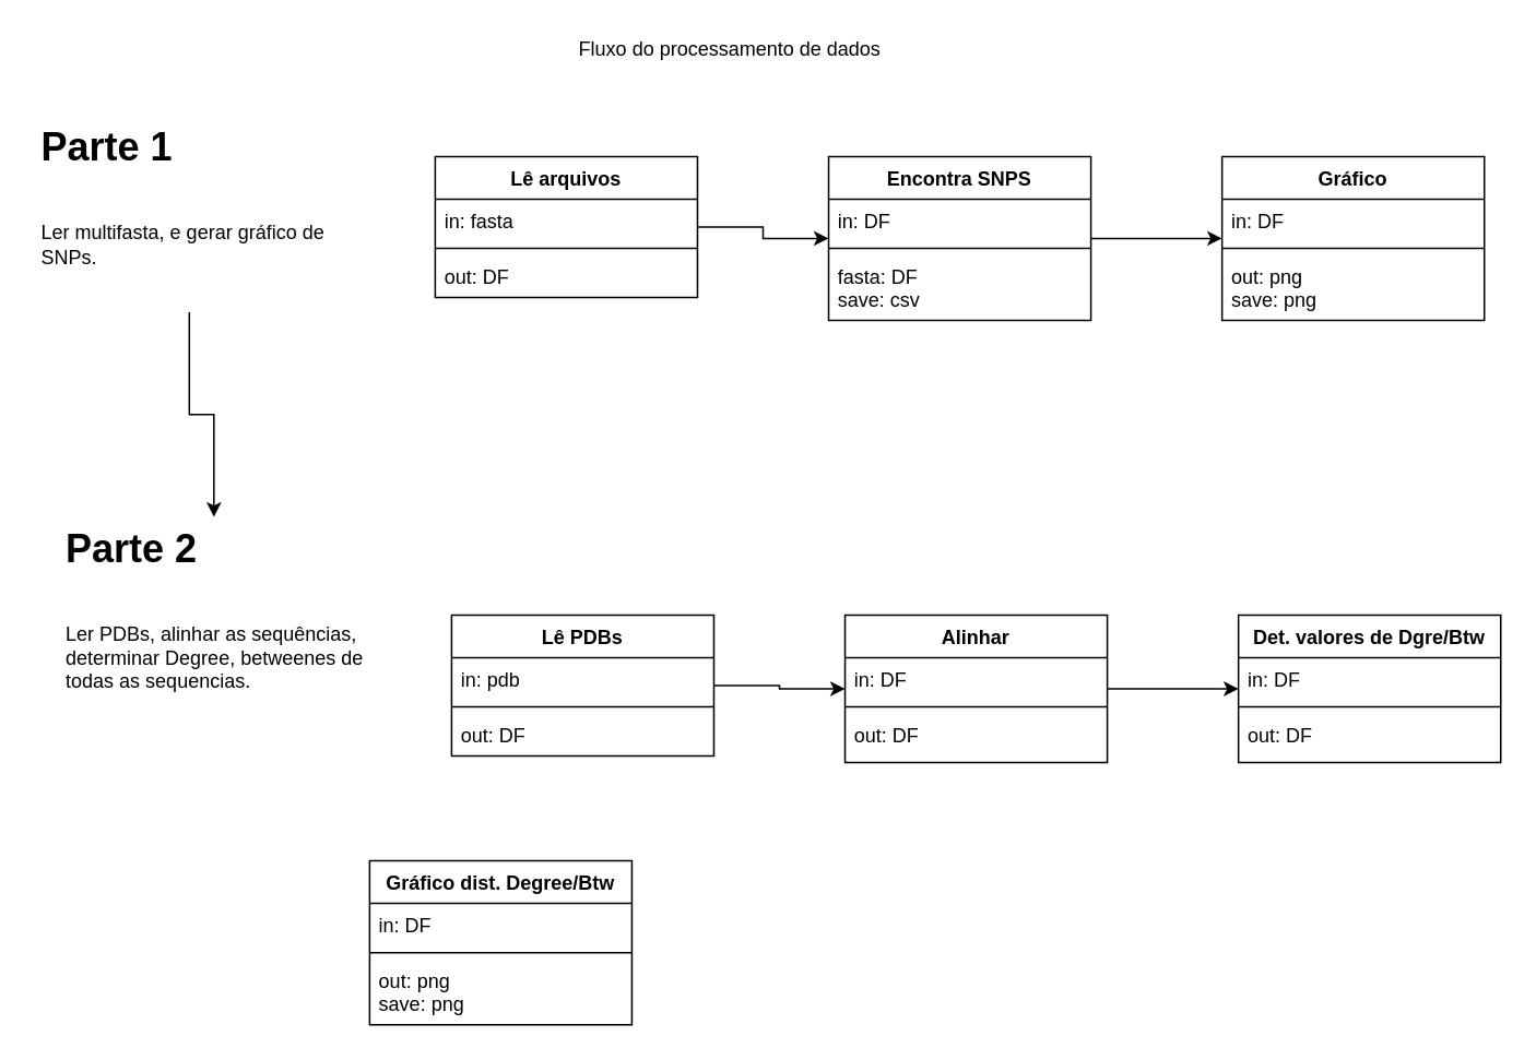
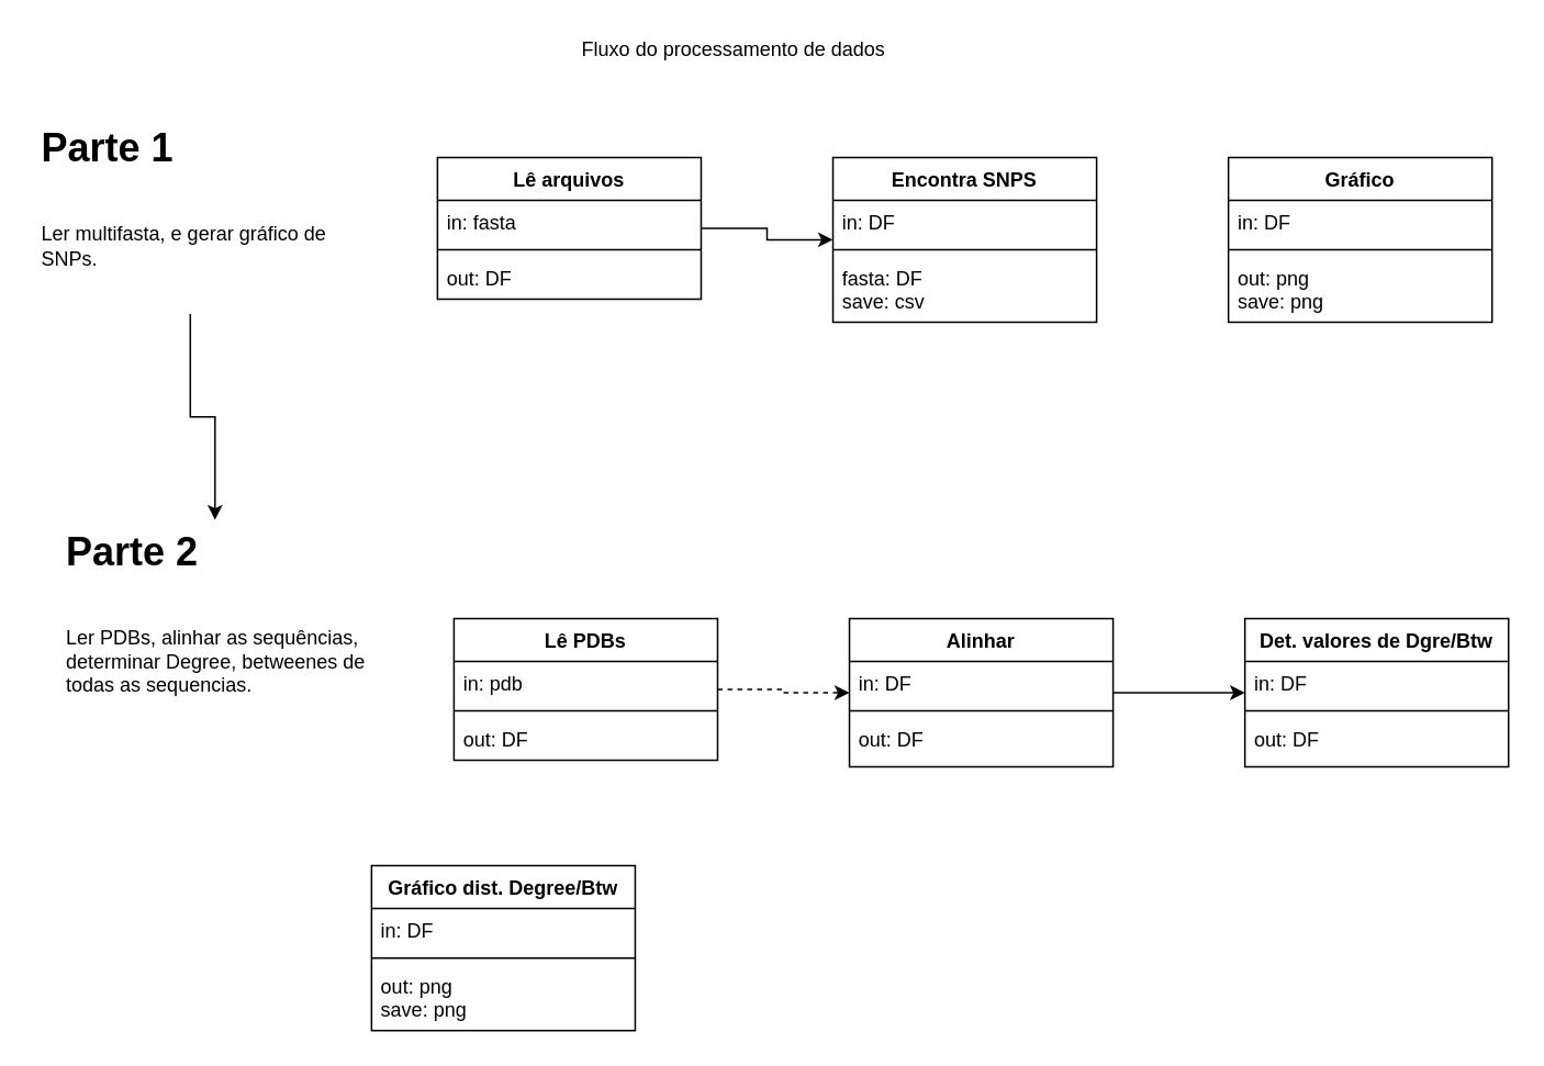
  <mxCell id="0" />
  <mxCell id="1" parent="0" />
  <mxCell id="2" value="Fluxo do processamento de dados" style="text;html=1;strokeColor=none;fillColor=none;align=center;verticalAlign=middle;whiteSpace=wrap;rounded=0;" vertex="1" parent="1"><mxGeometry x="325" y="20" width="240" height="20" as="geometry" /></mxCell>
  <mxCell id="3" value="" style="edgeStyle=orthogonalEdgeStyle;rounded=0;orthogonalLoop=1;jettySize=auto;html=1;" edge="1" parent="1" source="4" target="5"><mxGeometry relative="1" as="geometry" /></mxCell>
  <mxCell id="4" value="&lt;h1&gt;Parte 1&lt;/h1&gt;&lt;div&gt;&lt;br&gt;&lt;/div&gt;&lt;div&gt;Ler multifasta, e gerar gráfico de SNPs.&lt;/div&gt;" style="text;html=1;strokeColor=none;fillColor=none;spacing=5;spacingTop=-20;whiteSpace=wrap;overflow=hidden;rounded=0;" vertex="1" parent="1"><mxGeometry x="20" y="70" width="190" height="120" as="geometry" /></mxCell>
  <mxCell id="5" value="&lt;h1&gt;Parte 2&lt;/h1&gt;&lt;div&gt;&lt;br&gt;&lt;/div&gt;&lt;div&gt;Ler PDBs, alinhar as sequências, determinar Degree, betweenes de todas as sequencias.&amp;nbsp;&amp;nbsp;&lt;/div&gt;" style="text;html=1;strokeColor=none;fillColor=none;spacing=5;spacingTop=-20;whiteSpace=wrap;overflow=hidden;rounded=0;" vertex="1" parent="1"><mxGeometry x="35" y="315" width="190" height="120" as="geometry" /></mxCell>
  <mxCell id="6" value="" style="edgeStyle=orthogonalEdgeStyle;rounded=0;orthogonalLoop=1;jettySize=auto;html=1;" edge="1" parent="1" source="7" target="12"><mxGeometry relative="1" as="geometry" /></mxCell>
  <mxCell id="7" value="Lê arquivos" style="swimlane;fontStyle=1;align=center;verticalAlign=top;childLayout=stackLayout;horizontal=1;startSize=26;horizontalStack=0;resizeParent=1;resizeParentMax=0;resizeLast=0;collapsible=1;marginBottom=0;" vertex="1" parent="1"><mxGeometry x="265" y="95" width="160" height="86" as="geometry" /></mxCell>
  <mxCell id="8" value="in: fasta" style="text;strokeColor=none;fillColor=none;align=left;verticalAlign=top;spacingLeft=4;spacingRight=4;overflow=hidden;rotatable=0;points=[[0,0.5],[1,0.5]];portConstraint=eastwest;" vertex="1" parent="7"><mxGeometry y="26" width="160" height="26" as="geometry" /></mxCell>
  <mxCell id="9" value="" style="line;strokeWidth=1;fillColor=none;align=left;verticalAlign=middle;spacingTop=-1;spacingLeft=3;spacingRight=3;rotatable=0;labelPosition=right;points=[];portConstraint=eastwest;" vertex="1" parent="7"><mxGeometry y="52" width="160" height="8" as="geometry" /></mxCell>
  <mxCell id="10" value="out: DF" style="text;strokeColor=none;fillColor=none;align=left;verticalAlign=top;spacingLeft=4;spacingRight=4;overflow=hidden;rotatable=0;points=[[0,0.5],[1,0.5]];portConstraint=eastwest;" vertex="1" parent="7"><mxGeometry y="60" width="160" height="26" as="geometry" /></mxCell>
- <mxCell id="11" value="" style="edgeStyle=orthogonalEdgeStyle;rounded=0;orthogonalLoop=1;jettySize=auto;html=1;" edge="1" parent="1" source="12" target="16"><mxGeometry relative="1" as="geometry" /></mxCell>
  <mxCell id="12" value="Encontra SNPS" style="swimlane;fontStyle=1;align=center;verticalAlign=top;childLayout=stackLayout;horizontal=1;startSize=26;horizontalStack=0;resizeParent=1;resizeParentMax=0;resizeLast=0;collapsible=1;marginBottom=0;" vertex="1" parent="1"><mxGeometry x="505" y="95" width="160" height="100" as="geometry" /></mxCell>
  <mxCell id="13" value="in: DF" style="text;strokeColor=none;fillColor=none;align=left;verticalAlign=top;spacingLeft=4;spacingRight=4;overflow=hidden;rotatable=0;points=[[0,0.5],[1,0.5]];portConstraint=eastwest;" vertex="1" parent="12"><mxGeometry y="26" width="160" height="26" as="geometry" /></mxCell>
  <mxCell id="14" value="" style="line;strokeWidth=1;fillColor=none;align=left;verticalAlign=middle;spacingTop=-1;spacingLeft=3;spacingRight=3;rotatable=0;labelPosition=right;points=[];portConstraint=eastwest;" vertex="1" parent="12"><mxGeometry y="52" width="160" height="8" as="geometry" /></mxCell>
  <mxCell id="15" value="fasta: DF&#10;save: csv" style="text;strokeColor=none;fillColor=none;align=left;verticalAlign=top;spacingLeft=4;spacingRight=4;overflow=hidden;rotatable=0;points=[[0,0.5],[1,0.5]];portConstraint=eastwest;" vertex="1" parent="12"><mxGeometry y="60" width="160" height="40" as="geometry" /></mxCell>
  <mxCell id="16" value="Gráfico" style="swimlane;fontStyle=1;align=center;verticalAlign=top;childLayout=stackLayout;horizontal=1;startSize=26;horizontalStack=0;resizeParent=1;resizeParentMax=0;resizeLast=0;collapsible=1;marginBottom=0;" vertex="1" parent="1"><mxGeometry x="745" y="95" width="160" height="100" as="geometry" /></mxCell>
  <mxCell id="17" value="in: DF" style="text;strokeColor=none;fillColor=none;align=left;verticalAlign=top;spacingLeft=4;spacingRight=4;overflow=hidden;rotatable=0;points=[[0,0.5],[1,0.5]];portConstraint=eastwest;" vertex="1" parent="16"><mxGeometry y="26" width="160" height="26" as="geometry" /></mxCell>
  <mxCell id="18" value="" style="line;strokeWidth=1;fillColor=none;align=left;verticalAlign=middle;spacingTop=-1;spacingLeft=3;spacingRight=3;rotatable=0;labelPosition=right;points=[];portConstraint=eastwest;" vertex="1" parent="16"><mxGeometry y="52" width="160" height="8" as="geometry" /></mxCell>
  <mxCell id="19" value="out: png&#10;save: png&#10;" style="text;strokeColor=none;fillColor=none;align=left;verticalAlign=top;spacingLeft=4;spacingRight=4;overflow=hidden;rotatable=0;points=[[0,0.5],[1,0.5]];portConstraint=eastwest;" vertex="1" parent="16"><mxGeometry y="60" width="160" height="40" as="geometry" /></mxCell>
- <mxCell id="20" value="" style="edgeStyle=orthogonalEdgeStyle;rounded=0;orthogonalLoop=1;jettySize=auto;html=1;" edge="1" parent="1" source="22" target="26"><mxGeometry relative="1" as="geometry" /></mxCell>
+ <mxCell id="20" value="" style="edgeStyle=orthogonalEdgeStyle;rounded=0;orthogonalLoop=1;jettySize=auto;html=1;dashed=1;" edge="1" parent="1" source="22" target="26"><mxGeometry relative="1" as="geometry" /></mxCell>
  <mxCell id="21" value="" style="edgeStyle=orthogonalEdgeStyle;rounded=0;orthogonalLoop=1;jettySize=auto;html=1;" edge="1" parent="1" source="26" target="30"><mxGeometry relative="1" as="geometry" /></mxCell>
  <mxCell id="22" value="Lê PDBs" style="swimlane;fontStyle=1;align=center;verticalAlign=top;childLayout=stackLayout;horizontal=1;startSize=26;horizontalStack=0;resizeParent=1;resizeParentMax=0;resizeLast=0;collapsible=1;marginBottom=0;" vertex="1" parent="1"><mxGeometry x="275" y="375" width="160" height="86" as="geometry" /></mxCell>
  <mxCell id="23" value="in: pdb" style="text;strokeColor=none;fillColor=none;align=left;verticalAlign=top;spacingLeft=4;spacingRight=4;overflow=hidden;rotatable=0;points=[[0,0.5],[1,0.5]];portConstraint=eastwest;" vertex="1" parent="22"><mxGeometry y="26" width="160" height="26" as="geometry" /></mxCell>
  <mxCell id="24" value="" style="line;strokeWidth=1;fillColor=none;align=left;verticalAlign=middle;spacingTop=-1;spacingLeft=3;spacingRight=3;rotatable=0;labelPosition=right;points=[];portConstraint=eastwest;" vertex="1" parent="22"><mxGeometry y="52" width="160" height="8" as="geometry" /></mxCell>
  <mxCell id="25" value="out: DF" style="text;strokeColor=none;fillColor=none;align=left;verticalAlign=top;spacingLeft=4;spacingRight=4;overflow=hidden;rotatable=0;points=[[0,0.5],[1,0.5]];portConstraint=eastwest;" vertex="1" parent="22"><mxGeometry y="60" width="160" height="26" as="geometry" /></mxCell>
  <mxCell id="26" value="Alinhar" style="swimlane;fontStyle=1;align=center;verticalAlign=top;childLayout=stackLayout;horizontal=1;startSize=26;horizontalStack=0;resizeParent=1;resizeParentMax=0;resizeLast=0;collapsible=1;marginBottom=0;" vertex="1" parent="1"><mxGeometry x="515" y="375" width="160" height="90" as="geometry" /></mxCell>
  <mxCell id="27" value="in: DF" style="text;strokeColor=none;fillColor=none;align=left;verticalAlign=top;spacingLeft=4;spacingRight=4;overflow=hidden;rotatable=0;points=[[0,0.5],[1,0.5]];portConstraint=eastwest;" vertex="1" parent="26"><mxGeometry y="26" width="160" height="26" as="geometry" /></mxCell>
  <mxCell id="28" value="" style="line;strokeWidth=1;fillColor=none;align=left;verticalAlign=middle;spacingTop=-1;spacingLeft=3;spacingRight=3;rotatable=0;labelPosition=right;points=[];portConstraint=eastwest;" vertex="1" parent="26"><mxGeometry y="52" width="160" height="8" as="geometry" /></mxCell>
  <mxCell id="29" value="out: DF" style="text;strokeColor=none;fillColor=none;align=left;verticalAlign=top;spacingLeft=4;spacingRight=4;overflow=hidden;rotatable=0;points=[[0,0.5],[1,0.5]];portConstraint=eastwest;" vertex="1" parent="26"><mxGeometry y="60" width="160" height="30" as="geometry" /></mxCell>
  <mxCell id="30" value="Det. valores de Dgre/Btw" style="swimlane;fontStyle=1;align=center;verticalAlign=top;childLayout=stackLayout;horizontal=1;startSize=26;horizontalStack=0;resizeParent=1;resizeParentMax=0;resizeLast=0;collapsible=1;marginBottom=0;" vertex="1" parent="1"><mxGeometry x="755" y="375" width="160" height="90" as="geometry" /></mxCell>
  <mxCell id="31" value="in: DF" style="text;strokeColor=none;fillColor=none;align=left;verticalAlign=top;spacingLeft=4;spacingRight=4;overflow=hidden;rotatable=0;points=[[0,0.5],[1,0.5]];portConstraint=eastwest;" vertex="1" parent="30"><mxGeometry y="26" width="160" height="26" as="geometry" /></mxCell>
  <mxCell id="32" value="" style="line;strokeWidth=1;fillColor=none;align=left;verticalAlign=middle;spacingTop=-1;spacingLeft=3;spacingRight=3;rotatable=0;labelPosition=right;points=[];portConstraint=eastwest;" vertex="1" parent="30"><mxGeometry y="52" width="160" height="8" as="geometry" /></mxCell>
  <mxCell id="33" value="out: DF" style="text;strokeColor=none;fillColor=none;align=left;verticalAlign=top;spacingLeft=4;spacingRight=4;overflow=hidden;rotatable=0;points=[[0,0.5],[1,0.5]];portConstraint=eastwest;" vertex="1" parent="30"><mxGeometry y="60" width="160" height="30" as="geometry" /></mxCell>
  <mxCell id="34" value="Gráfico dist. Degree/Btw" style="swimlane;fontStyle=1;align=center;verticalAlign=top;childLayout=stackLayout;horizontal=1;startSize=26;horizontalStack=0;resizeParent=1;resizeParentMax=0;resizeLast=0;collapsible=1;marginBottom=0;" vertex="1" parent="1"><mxGeometry x="225" y="525" width="160" height="100" as="geometry" /></mxCell>
  <mxCell id="35" value="in: DF" style="text;strokeColor=none;fillColor=none;align=left;verticalAlign=top;spacingLeft=4;spacingRight=4;overflow=hidden;rotatable=0;points=[[0,0.5],[1,0.5]];portConstraint=eastwest;" vertex="1" parent="34"><mxGeometry y="26" width="160" height="26" as="geometry" /></mxCell>
  <mxCell id="36" value="" style="line;strokeWidth=1;fillColor=none;align=left;verticalAlign=middle;spacingTop=-1;spacingLeft=3;spacingRight=3;rotatable=0;labelPosition=right;points=[];portConstraint=eastwest;" vertex="1" parent="34"><mxGeometry y="52" width="160" height="8" as="geometry" /></mxCell>
  <mxCell id="37" value="out: png&#10;save: png&#10;" style="text;strokeColor=none;fillColor=none;align=left;verticalAlign=top;spacingLeft=4;spacingRight=4;overflow=hidden;rotatable=0;points=[[0,0.5],[1,0.5]];portConstraint=eastwest;" vertex="1" parent="34"><mxGeometry y="60" width="160" height="40" as="geometry" /></mxCell>
